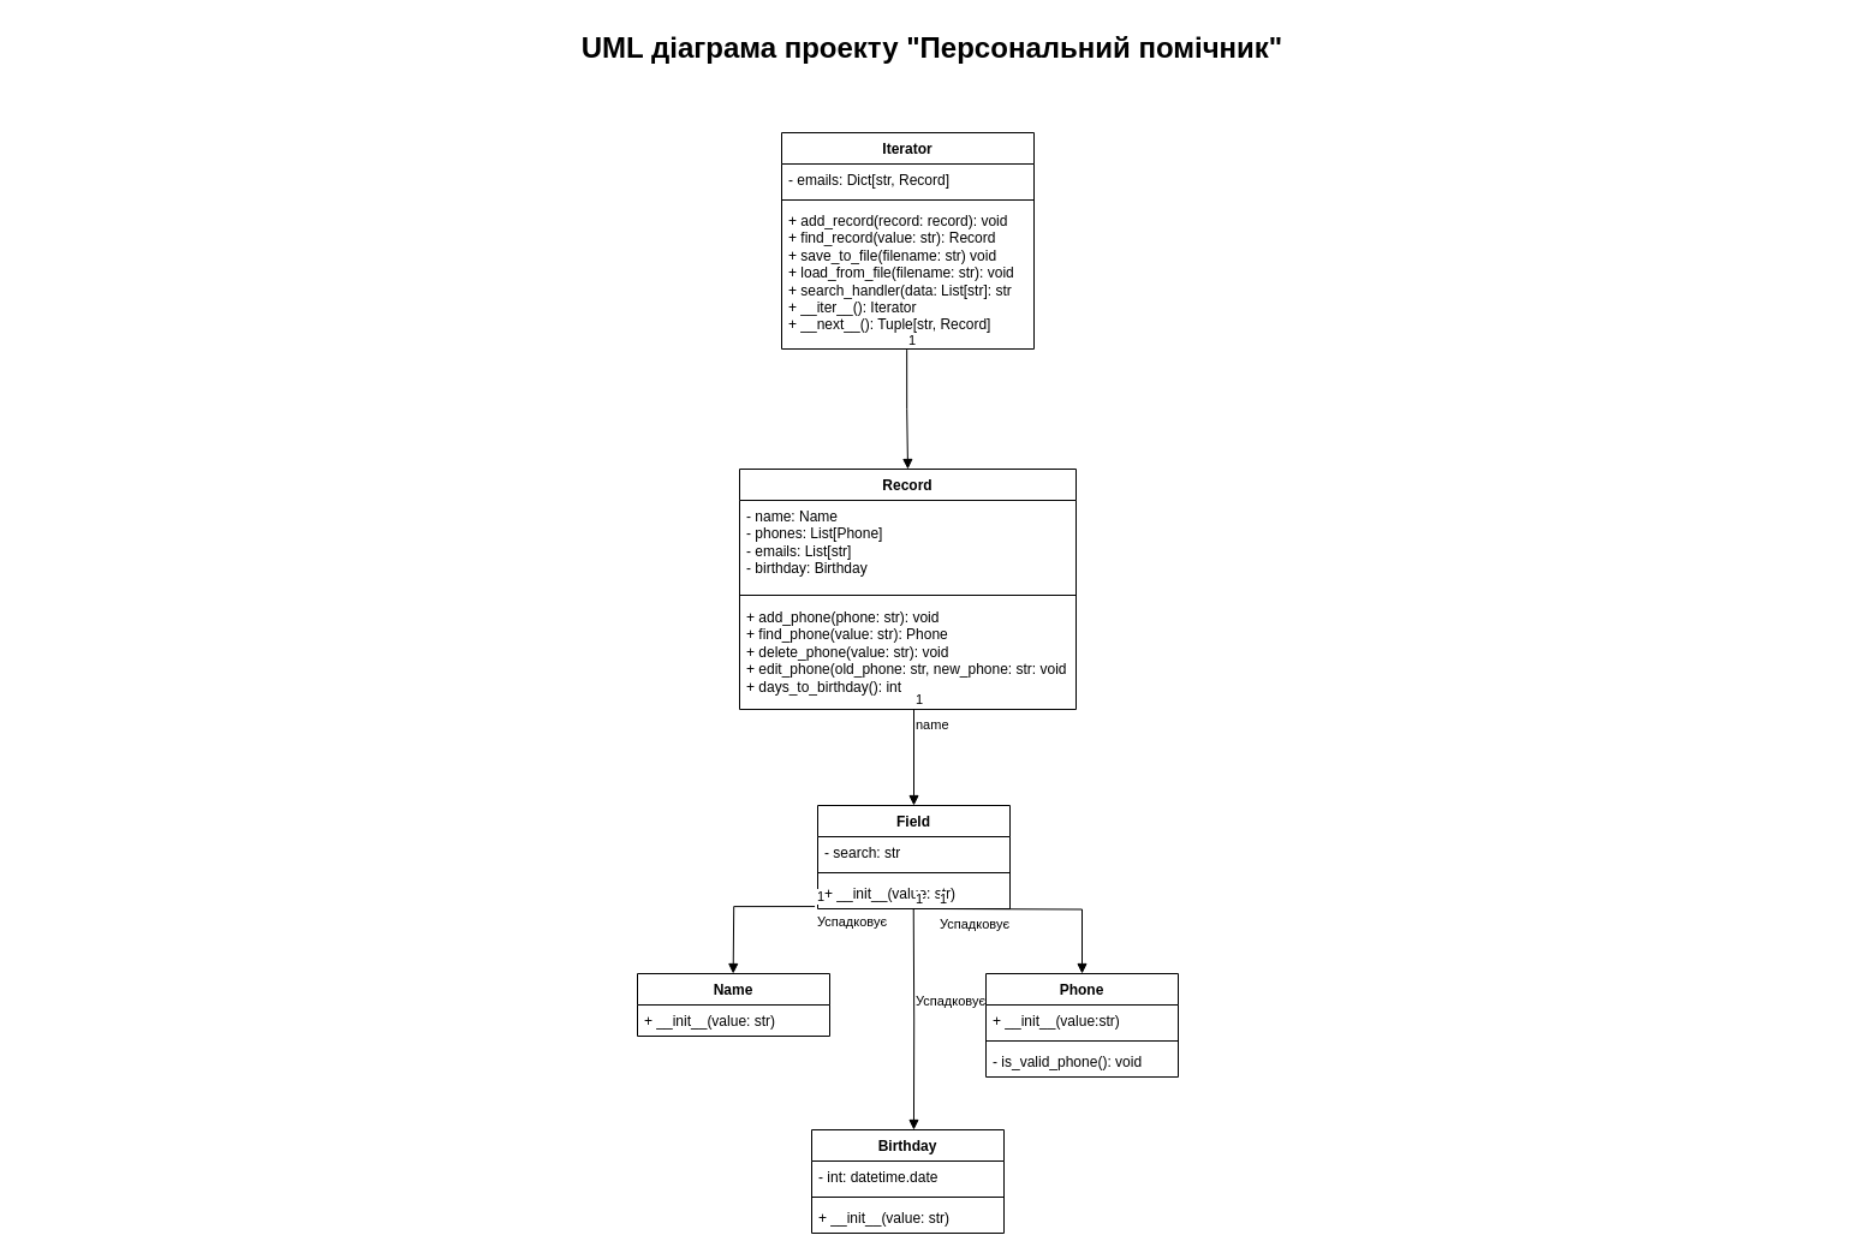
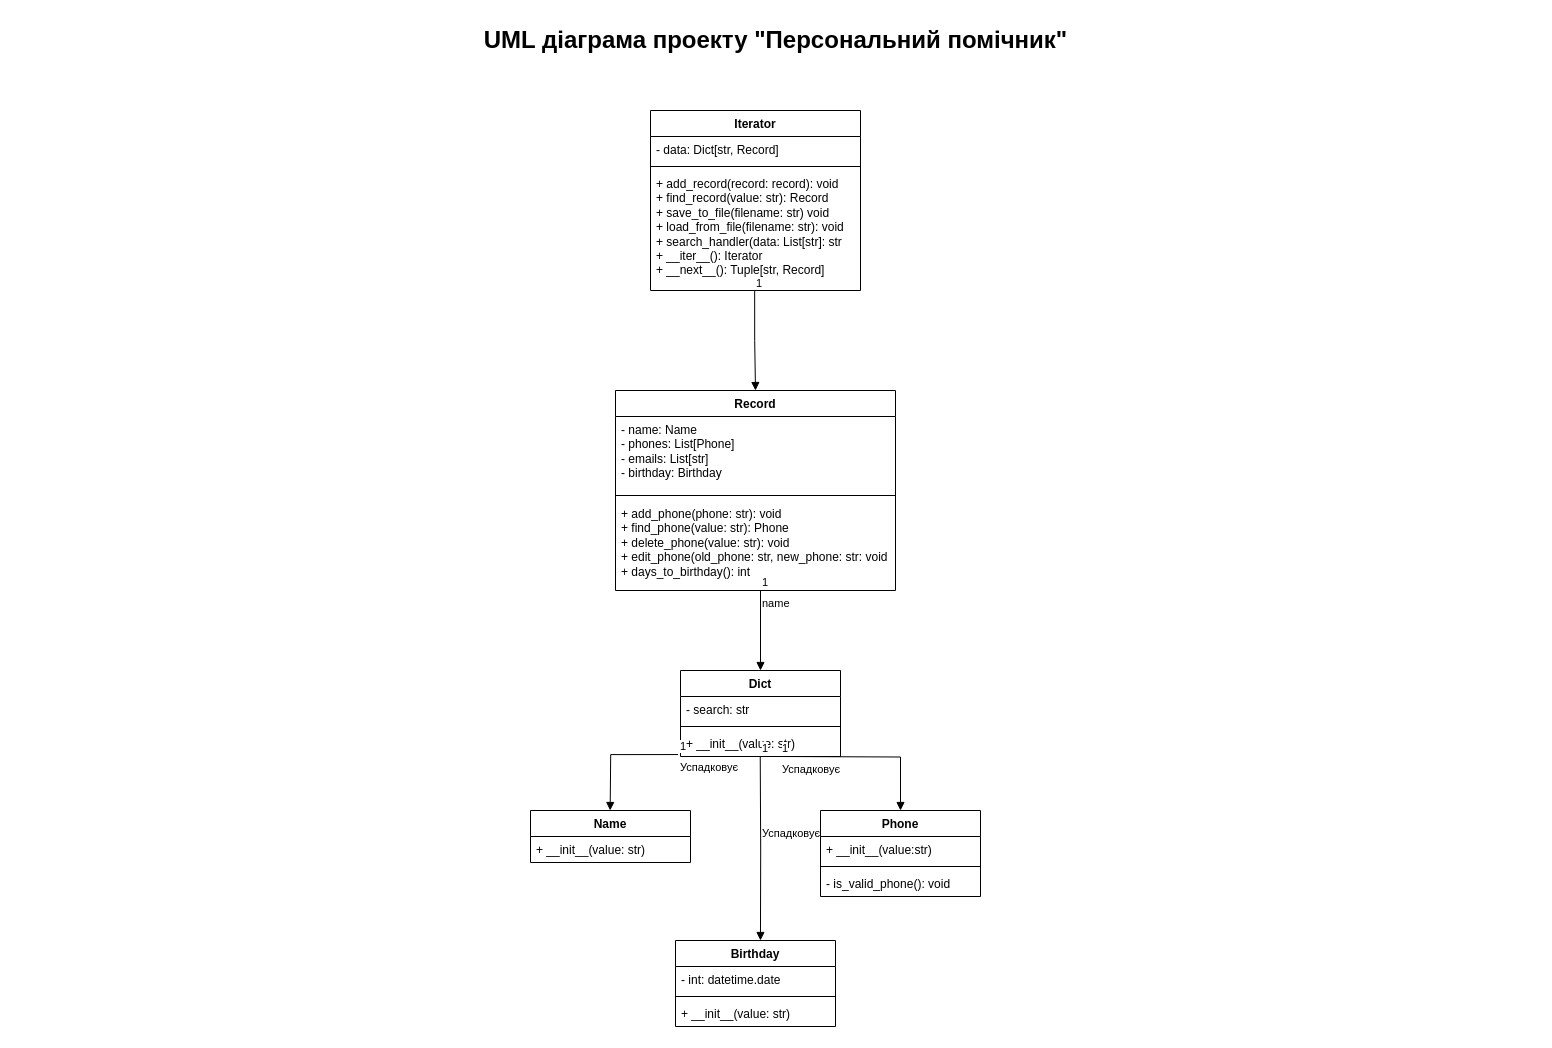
  <mxCell id="0" style=";html=1;" />
  <mxCell id="1" style=";html=1;" parent="0" />
  <mxCell id="2" value="UML діаграма&amp;nbsp;проекту &quot;Персональний помічник&quot;" style="text;strokeColor=none;fillColor=none;html=1;fontSize=24;fontStyle=1;verticalAlign=middle;align=center;" parent="1" vertex="1"><mxGeometry x="20" y="20" width="1510" height="40" as="geometry" /></mxCell>
  <mxCell id="3" value="Iterator" style="swimlane;fontStyle=1;align=center;verticalAlign=top;childLayout=stackLayout;horizontal=1;startSize=26;horizontalStack=0;resizeParent=1;resizeParentMax=0;resizeLast=0;collapsible=1;marginBottom=0;whiteSpace=wrap;html=1;" vertex="1" parent="1"><mxGeometry x="650" y="110" width="210" height="180" as="geometry" /></mxCell>
- <mxCell id="4" value="- emails: Dict[str, Record]" style="text;strokeColor=none;fillColor=none;align=left;verticalAlign=top;spacingLeft=4;spacingRight=4;overflow=hidden;rotatable=0;points=[[0,0.5],[1,0.5]];portConstraint=eastwest;whiteSpace=wrap;html=1;" vertex="1" parent="3"><mxGeometry y="26" width="210" height="26" as="geometry" /></mxCell>
+ <mxCell id="4" value="- data: Dict[str, Record]" style="text;strokeColor=none;fillColor=none;align=left;verticalAlign=top;spacingLeft=4;spacingRight=4;overflow=hidden;rotatable=0;points=[[0,0.5],[1,0.5]];portConstraint=eastwest;whiteSpace=wrap;html=1;" vertex="1" parent="3"><mxGeometry y="26" width="210" height="26" as="geometry" /></mxCell>
  <mxCell id="5" value="" style="line;strokeWidth=1;fillColor=none;align=left;verticalAlign=middle;spacingTop=-1;spacingLeft=3;spacingRight=3;rotatable=0;labelPosition=right;points=[];portConstraint=eastwest;strokeColor=inherit;" vertex="1" parent="3"><mxGeometry y="52" width="210" height="8" as="geometry" /></mxCell>
  <mxCell id="6" value="+&amp;nbsp;add_record(record: record): void&lt;br&gt;+ find_record(value: str): Record&lt;br&gt;+ save_to_file(filename: str) void&lt;br&gt;+ load_from_file(filename: str): void&lt;br&gt;+ search_handler(data: List[str]: str&lt;br&gt;+ __iter__(): Iterator&lt;br&gt;+ __next__(): Tuple[str, Record]" style="text;strokeColor=none;fillColor=none;align=left;verticalAlign=top;spacingLeft=4;spacingRight=4;overflow=hidden;rotatable=0;points=[[0,0.5],[1,0.5]];portConstraint=eastwest;whiteSpace=wrap;html=1;" vertex="1" parent="3"><mxGeometry y="60" width="210" height="120" as="geometry" /></mxCell>
  <mxCell id="7" value="Record" style="swimlane;fontStyle=1;align=center;verticalAlign=top;childLayout=stackLayout;horizontal=1;startSize=26;horizontalStack=0;resizeParent=1;resizeParentMax=0;resizeLast=0;collapsible=1;marginBottom=0;whiteSpace=wrap;html=1;" vertex="1" parent="1"><mxGeometry x="615" y="390" width="280" height="200" as="geometry" /></mxCell>
  <mxCell id="8" value="- name: Name&lt;br&gt;- phones: List[Phone]&lt;br&gt;- emails: List[str]&lt;br&gt;- birthday: Birthday&amp;nbsp;" style="text;strokeColor=none;fillColor=none;align=left;verticalAlign=top;spacingLeft=4;spacingRight=4;overflow=hidden;rotatable=0;points=[[0,0.5],[1,0.5]];portConstraint=eastwest;whiteSpace=wrap;html=1;" vertex="1" parent="7"><mxGeometry y="26" width="280" height="74" as="geometry" /></mxCell>
  <mxCell id="9" value="" style="line;strokeWidth=1;fillColor=none;align=left;verticalAlign=middle;spacingTop=-1;spacingLeft=3;spacingRight=3;rotatable=0;labelPosition=right;points=[];portConstraint=eastwest;strokeColor=inherit;" vertex="1" parent="7"><mxGeometry y="100" width="280" height="10" as="geometry" /></mxCell>
  <mxCell id="10" value="+ add_phone(phone: str): void&lt;br&gt;+ find_phone(value: str): Phone&lt;br&gt;+ delete_phone(value: str): void&lt;br&gt;+ edit_phone(old_phone: str, new_phone: str: void&lt;br&gt;+ days_to_birthday(): int" style="text;strokeColor=none;fillColor=none;align=left;verticalAlign=top;spacingLeft=4;spacingRight=4;overflow=hidden;rotatable=0;points=[[0,0.5],[1,0.5]];portConstraint=eastwest;whiteSpace=wrap;html=1;" vertex="1" parent="7"><mxGeometry y="110" width="280" height="90" as="geometry" /></mxCell>
  <mxCell id="11" value="&lt;br&gt;" style="endArrow=block;endFill=1;html=1;edgeStyle=orthogonalEdgeStyle;align=left;verticalAlign=top;rounded=0;exitX=0.496;exitY=1.005;exitDx=0;exitDy=0;exitPerimeter=0;entryX=0.5;entryY=0;entryDx=0;entryDy=0;" edge="1" parent="1" source="6" target="7"><mxGeometry x="-1" relative="1" as="geometry"><mxPoint x="755" y="300" as="sourcePoint" /><mxPoint x="754.77" y="380" as="targetPoint" /><Array as="points"><mxPoint x="754" y="340" /><mxPoint x="755" y="340" /></Array></mxGeometry></mxCell>
  <mxCell id="12" value="1" style="edgeLabel;resizable=0;html=1;align=left;verticalAlign=bottom;" connectable="0" vertex="1" parent="11"><mxGeometry x="-1" relative="1" as="geometry" /></mxCell>
  <mxCell id="13" value="name" style="endArrow=block;endFill=1;html=1;edgeStyle=orthogonalEdgeStyle;align=left;verticalAlign=top;rounded=0;" edge="1" parent="1"><mxGeometry x="-1" relative="1" as="geometry"><mxPoint x="760" y="590" as="sourcePoint" /><mxPoint x="760" y="670" as="targetPoint" /></mxGeometry></mxCell>
  <mxCell id="14" value="1" style="edgeLabel;resizable=0;html=1;align=left;verticalAlign=bottom;" connectable="0" vertex="1" parent="13"><mxGeometry x="-1" relative="1" as="geometry" /></mxCell>
- <mxCell id="15" value="Field" style="swimlane;fontStyle=1;align=center;verticalAlign=top;childLayout=stackLayout;horizontal=1;startSize=26;horizontalStack=0;resizeParent=1;resizeParentMax=0;resizeLast=0;collapsible=1;marginBottom=0;whiteSpace=wrap;html=1;" vertex="1" parent="1"><mxGeometry x="680" y="670" width="160" height="86" as="geometry" /></mxCell>
+ <mxCell id="15" value="Dict" style="swimlane;fontStyle=1;align=center;verticalAlign=top;childLayout=stackLayout;horizontal=1;startSize=26;horizontalStack=0;resizeParent=1;resizeParentMax=0;resizeLast=0;collapsible=1;marginBottom=0;whiteSpace=wrap;html=1;" vertex="1" parent="1"><mxGeometry x="680" y="670" width="160" height="86" as="geometry" /></mxCell>
  <mxCell id="16" value="- search: str" style="text;strokeColor=none;fillColor=none;align=left;verticalAlign=top;spacingLeft=4;spacingRight=4;overflow=hidden;rotatable=0;points=[[0,0.5],[1,0.5]];portConstraint=eastwest;whiteSpace=wrap;html=1;" vertex="1" parent="15"><mxGeometry y="26" width="160" height="26" as="geometry" /></mxCell>
  <mxCell id="17" value="" style="line;strokeWidth=1;fillColor=none;align=left;verticalAlign=middle;spacingTop=-1;spacingLeft=3;spacingRight=3;rotatable=0;labelPosition=right;points=[];portConstraint=eastwest;strokeColor=inherit;" vertex="1" parent="15"><mxGeometry y="52" width="160" height="8" as="geometry" /></mxCell>
  <mxCell id="18" value="+ __init__(value: str)" style="text;strokeColor=none;fillColor=none;align=left;verticalAlign=top;spacingLeft=4;spacingRight=4;overflow=hidden;rotatable=0;points=[[0,0.5],[1,0.5]];portConstraint=eastwest;whiteSpace=wrap;html=1;" vertex="1" parent="15"><mxGeometry y="60" width="160" height="26" as="geometry" /></mxCell>
  <mxCell id="19" value="Name" style="swimlane;fontStyle=1;align=center;verticalAlign=top;childLayout=stackLayout;horizontal=1;startSize=26;horizontalStack=0;resizeParent=1;resizeParentMax=0;resizeLast=0;collapsible=1;marginBottom=0;whiteSpace=wrap;html=1;" vertex="1" parent="1"><mxGeometry x="530" y="810" width="160" height="52" as="geometry" /></mxCell>
  <mxCell id="20" value="+ __init__(value: str)" style="text;strokeColor=none;fillColor=none;align=left;verticalAlign=top;spacingLeft=4;spacingRight=4;overflow=hidden;rotatable=0;points=[[0,0.5],[1,0.5]];portConstraint=eastwest;whiteSpace=wrap;html=1;" vertex="1" parent="19"><mxGeometry y="26" width="160" height="26" as="geometry" /></mxCell>
  <mxCell id="21" value="Phone" style="swimlane;fontStyle=1;align=center;verticalAlign=top;childLayout=stackLayout;horizontal=1;startSize=26;horizontalStack=0;resizeParent=1;resizeParentMax=0;resizeLast=0;collapsible=1;marginBottom=0;whiteSpace=wrap;html=1;" vertex="1" parent="1"><mxGeometry x="820" y="810" width="160" height="86" as="geometry" /></mxCell>
  <mxCell id="22" value="+ __init__(value:str)" style="text;strokeColor=none;fillColor=none;align=left;verticalAlign=top;spacingLeft=4;spacingRight=4;overflow=hidden;rotatable=0;points=[[0,0.5],[1,0.5]];portConstraint=eastwest;whiteSpace=wrap;html=1;" vertex="1" parent="21"><mxGeometry y="26" width="160" height="26" as="geometry" /></mxCell>
  <mxCell id="23" value="" style="line;strokeWidth=1;fillColor=none;align=left;verticalAlign=middle;spacingTop=-1;spacingLeft=3;spacingRight=3;rotatable=0;labelPosition=right;points=[];portConstraint=eastwest;strokeColor=inherit;" vertex="1" parent="21"><mxGeometry y="52" width="160" height="8" as="geometry" /></mxCell>
  <mxCell id="24" value="- is_valid_phone(): void" style="text;strokeColor=none;fillColor=none;align=left;verticalAlign=top;spacingLeft=4;spacingRight=4;overflow=hidden;rotatable=0;points=[[0,0.5],[1,0.5]];portConstraint=eastwest;whiteSpace=wrap;html=1;" vertex="1" parent="21"><mxGeometry y="60" width="160" height="26" as="geometry" /></mxCell>
  <mxCell id="25" value="Birthday" style="swimlane;fontStyle=1;align=center;verticalAlign=top;childLayout=stackLayout;horizontal=1;startSize=26;horizontalStack=0;resizeParent=1;resizeParentMax=0;resizeLast=0;collapsible=1;marginBottom=0;whiteSpace=wrap;html=1;" vertex="1" parent="1"><mxGeometry x="675" y="940" width="160" height="86" as="geometry" /></mxCell>
  <mxCell id="26" value="- int: datetime.date" style="text;strokeColor=none;fillColor=none;align=left;verticalAlign=top;spacingLeft=4;spacingRight=4;overflow=hidden;rotatable=0;points=[[0,0.5],[1,0.5]];portConstraint=eastwest;whiteSpace=wrap;html=1;" vertex="1" parent="25"><mxGeometry y="26" width="160" height="26" as="geometry" /></mxCell>
  <mxCell id="27" value="" style="line;strokeWidth=1;fillColor=none;align=left;verticalAlign=middle;spacingTop=-1;spacingLeft=3;spacingRight=3;rotatable=0;labelPosition=right;points=[];portConstraint=eastwest;strokeColor=inherit;" vertex="1" parent="25"><mxGeometry y="52" width="160" height="8" as="geometry" /></mxCell>
  <mxCell id="28" value="+ __init__(value: str)" style="text;strokeColor=none;fillColor=none;align=left;verticalAlign=top;spacingLeft=4;spacingRight=4;overflow=hidden;rotatable=0;points=[[0,0.5],[1,0.5]];portConstraint=eastwest;whiteSpace=wrap;html=1;" vertex="1" parent="25"><mxGeometry y="60" width="160" height="26" as="geometry" /></mxCell>
  <mxCell id="29" value="Успадковує" style="endArrow=block;endFill=1;html=1;edgeStyle=orthogonalEdgeStyle;align=left;verticalAlign=top;rounded=0;entryX=0.5;entryY=0;entryDx=0;entryDy=0;" edge="1" parent="1" target="21"><mxGeometry x="-1" relative="1" as="geometry"><mxPoint x="780" y="756" as="sourcePoint" /><mxPoint x="780" y="836" as="targetPoint" /></mxGeometry></mxCell>
  <mxCell id="30" value="1" style="edgeLabel;resizable=0;html=1;align=left;verticalAlign=bottom;" connectable="0" vertex="1" parent="29"><mxGeometry x="-1" relative="1" as="geometry" /></mxCell>
  <mxCell id="31" value="Успадковує" style="endArrow=block;endFill=1;html=1;edgeStyle=orthogonalEdgeStyle;align=left;verticalAlign=top;rounded=0;entryX=0.531;entryY=0;entryDx=0;entryDy=0;entryPerimeter=0;" edge="1" parent="1" target="25"><mxGeometry x="-0.305" relative="1" as="geometry"><mxPoint x="759.74" y="756" as="sourcePoint" /><mxPoint x="759.74" y="846" as="targetPoint" /><mxPoint as="offset" /></mxGeometry></mxCell>
  <mxCell id="32" value="1" style="edgeLabel;resizable=0;html=1;align=left;verticalAlign=bottom;" connectable="0" vertex="1" parent="31"><mxGeometry x="-1" relative="1" as="geometry" /></mxCell>
  <mxCell id="33" value="Успадковує" style="endArrow=block;endFill=1;html=1;edgeStyle=orthogonalEdgeStyle;align=left;verticalAlign=top;rounded=0;exitX=-0.015;exitY=0.925;exitDx=0;exitDy=0;exitPerimeter=0;" edge="1" parent="1" source="18"><mxGeometry x="-1" relative="1" as="geometry"><mxPoint x="609.66" y="740" as="sourcePoint" /><mxPoint x="609.66" y="810" as="targetPoint" /></mxGeometry></mxCell>
  <mxCell id="34" value="1" style="edgeLabel;resizable=0;html=1;align=left;verticalAlign=bottom;" connectable="0" vertex="1" parent="33"><mxGeometry x="-1" relative="1" as="geometry" /></mxCell>
